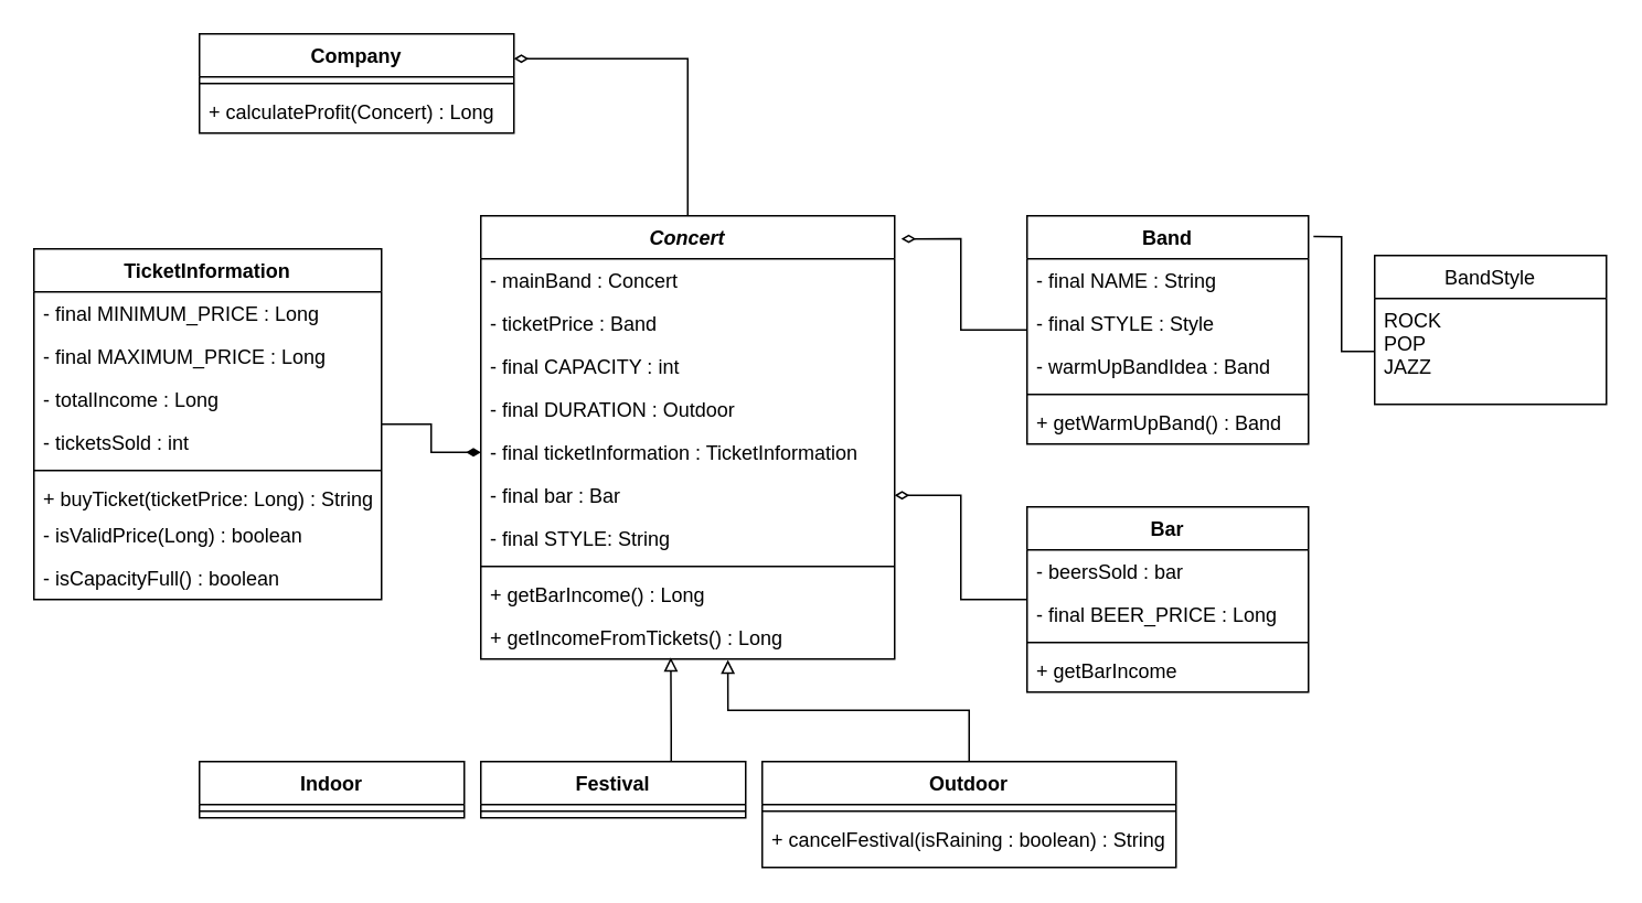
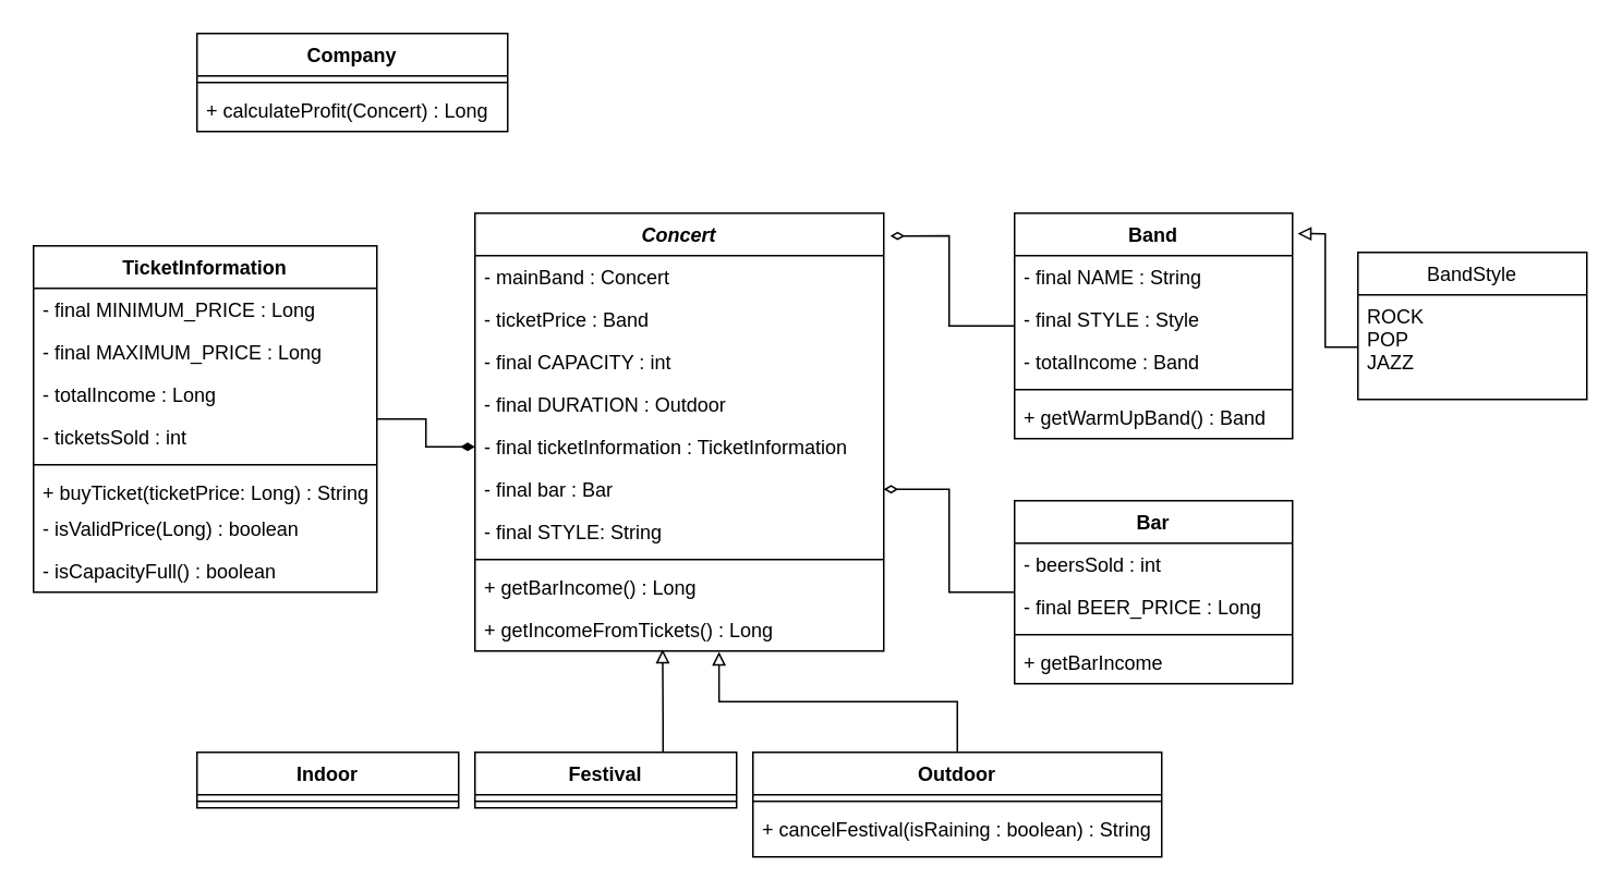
  <mxCell id="0" />
  <mxCell id="1" parent="0" />
  <mxCell id="2" value="Company" style="swimlane;fontStyle=1;align=center;verticalAlign=top;childLayout=stackLayout;horizontal=1;startSize=26;horizontalStack=0;resizeParent=1;resizeParentMax=0;resizeLast=0;collapsible=1;marginBottom=0;" vertex="1" parent="1"><mxGeometry x="120" y="20" width="190" height="60" as="geometry" /></mxCell>
  <mxCell id="3" value="" style="line;strokeWidth=1;fillColor=none;align=left;verticalAlign=middle;spacingTop=-1;spacingLeft=3;spacingRight=3;rotatable=0;labelPosition=right;points=[];portConstraint=eastwest;" vertex="1" parent="2"><mxGeometry y="26" width="190" height="8" as="geometry" /></mxCell>
  <mxCell id="4" value="+ calculateProfit(Concert) : Long" style="text;strokeColor=none;fillColor=none;align=left;verticalAlign=top;spacingLeft=4;spacingRight=4;overflow=hidden;rotatable=0;points=[[0,0.5],[1,0.5]];portConstraint=eastwest;" vertex="1" parent="2"><mxGeometry y="34" width="190" height="26" as="geometry" /></mxCell>
- <mxCell id="5" style="edgeStyle=orthogonalEdgeStyle;rounded=0;orthogonalLoop=1;jettySize=auto;html=1;entryX=1;entryY=0.25;entryDx=0;entryDy=0;endArrow=diamondThin;endFill=0;" edge="1" parent="1" source="6" target="2"><mxGeometry relative="1" as="geometry" /></mxCell>
  <mxCell id="6" value="Concert" style="swimlane;fontStyle=3;align=center;verticalAlign=top;childLayout=stackLayout;horizontal=1;startSize=26;horizontalStack=0;resizeParent=1;resizeParentMax=0;resizeLast=0;collapsible=1;marginBottom=0;" vertex="1" parent="1"><mxGeometry x="290" y="130" width="250" height="268" as="geometry" /></mxCell>
  <mxCell id="7" value="- mainBand : Concert" style="text;strokeColor=none;fillColor=none;align=left;verticalAlign=top;spacingLeft=4;spacingRight=4;overflow=hidden;rotatable=0;points=[[0,0.5],[1,0.5]];portConstraint=eastwest;" vertex="1" parent="6"><mxGeometry y="26" width="250" height="26" as="geometry" /></mxCell>
  <mxCell id="8" value="- ticketPrice : Band" style="text;strokeColor=none;fillColor=none;align=left;verticalAlign=top;spacingLeft=4;spacingRight=4;overflow=hidden;rotatable=0;points=[[0,0.5],[1,0.5]];portConstraint=eastwest;" vertex="1" parent="6"><mxGeometry y="52" width="250" height="26" as="geometry" /></mxCell>
  <mxCell id="9" value="- final CAPACITY : int" style="text;strokeColor=none;fillColor=none;align=left;verticalAlign=top;spacingLeft=4;spacingRight=4;overflow=hidden;rotatable=0;points=[[0,0.5],[1,0.5]];portConstraint=eastwest;" vertex="1" parent="6"><mxGeometry y="78" width="250" height="26" as="geometry" /></mxCell>
  <mxCell id="10" value="- final DURATION : Outdoor" style="text;strokeColor=none;fillColor=none;align=left;verticalAlign=top;spacingLeft=4;spacingRight=4;overflow=hidden;rotatable=0;points=[[0,0.5],[1,0.5]];portConstraint=eastwest;" vertex="1" parent="6"><mxGeometry y="104" width="250" height="26" as="geometry" /></mxCell>
  <mxCell id="11" value="- final ticketInformation : TicketInformation" style="text;strokeColor=none;fillColor=none;align=left;verticalAlign=top;spacingLeft=4;spacingRight=4;overflow=hidden;rotatable=0;points=[[0,0.5],[1,0.5]];portConstraint=eastwest;" vertex="1" parent="6"><mxGeometry y="130" width="250" height="26" as="geometry" /></mxCell>
  <mxCell id="12" value="- final bar : Bar" style="text;strokeColor=none;fillColor=none;align=left;verticalAlign=top;spacingLeft=4;spacingRight=4;overflow=hidden;rotatable=0;points=[[0,0.5],[1,0.5]];portConstraint=eastwest;" vertex="1" parent="6"><mxGeometry y="156" width="250" height="26" as="geometry" /></mxCell>
  <mxCell id="13" value="- final STYLE: String" style="text;strokeColor=none;fillColor=none;align=left;verticalAlign=top;spacingLeft=4;spacingRight=4;overflow=hidden;rotatable=0;points=[[0,0.5],[1,0.5]];portConstraint=eastwest;" vertex="1" parent="6"><mxGeometry y="182" width="250" height="26" as="geometry" /></mxCell>
  <mxCell id="14" value="" style="line;strokeWidth=1;fillColor=none;align=left;verticalAlign=middle;spacingTop=-1;spacingLeft=3;spacingRight=3;rotatable=0;labelPosition=right;points=[];portConstraint=eastwest;" vertex="1" parent="6"><mxGeometry y="208" width="250" height="8" as="geometry" /></mxCell>
  <mxCell id="15" value="+ getBarIncome() : Long" style="text;strokeColor=none;fillColor=none;align=left;verticalAlign=top;spacingLeft=4;spacingRight=4;overflow=hidden;rotatable=0;points=[[0,0.5],[1,0.5]];portConstraint=eastwest;" vertex="1" parent="6"><mxGeometry y="216" width="250" height="26" as="geometry" /></mxCell>
  <mxCell id="16" value="+ getIncomeFromTickets() : Long" style="text;strokeColor=none;fillColor=none;align=left;verticalAlign=top;spacingLeft=4;spacingRight=4;overflow=hidden;rotatable=0;points=[[0,0.5],[1,0.5]];portConstraint=eastwest;" vertex="1" parent="6"><mxGeometry y="242" width="250" height="26" as="geometry" /></mxCell>
  <mxCell id="17" value="Indoor" style="swimlane;fontStyle=1;align=center;verticalAlign=top;childLayout=stackLayout;horizontal=1;startSize=26;horizontalStack=0;resizeParent=1;resizeParentMax=0;resizeLast=0;collapsible=1;marginBottom=0;" vertex="1" parent="1"><mxGeometry x="120" y="460" width="160" height="34" as="geometry" /></mxCell>
  <mxCell id="18" value="" style="line;strokeWidth=1;fillColor=none;align=left;verticalAlign=middle;spacingTop=-1;spacingLeft=3;spacingRight=3;rotatable=0;labelPosition=right;points=[];portConstraint=eastwest;" vertex="1" parent="17"><mxGeometry y="26" width="160" height="8" as="geometry" /></mxCell>
  <mxCell id="19" style="edgeStyle=orthogonalEdgeStyle;rounded=0;orthogonalLoop=1;jettySize=auto;html=1;entryX=0.459;entryY=0.964;entryDx=0;entryDy=0;entryPerimeter=0;endArrow=block;endFill=0;" edge="1" parent="1" source="20" target="16"><mxGeometry relative="1" as="geometry"><Array as="points"><mxPoint x="405" y="440" /><mxPoint x="405" y="440" /></Array></mxGeometry></mxCell>
  <mxCell id="20" value="Festival" style="swimlane;fontStyle=1;align=center;verticalAlign=top;childLayout=stackLayout;horizontal=1;startSize=26;horizontalStack=0;resizeParent=1;resizeParentMax=0;resizeLast=0;collapsible=1;marginBottom=0;" vertex="1" parent="1"><mxGeometry x="290" y="460" width="160" height="34" as="geometry" /></mxCell>
  <mxCell id="21" value="" style="line;strokeWidth=1;fillColor=none;align=left;verticalAlign=middle;spacingTop=-1;spacingLeft=3;spacingRight=3;rotatable=0;labelPosition=right;points=[];portConstraint=eastwest;" vertex="1" parent="20"><mxGeometry y="26" width="160" height="8" as="geometry" /></mxCell>
  <mxCell id="22" style="edgeStyle=orthogonalEdgeStyle;rounded=0;orthogonalLoop=1;jettySize=auto;html=1;entryX=0.597;entryY=1.017;entryDx=0;entryDy=0;entryPerimeter=0;endArrow=block;endFill=0;" edge="1" parent="1" source="23" target="16"><mxGeometry relative="1" as="geometry" /></mxCell>
  <mxCell id="23" value="Outdoor" style="swimlane;fontStyle=1;align=center;verticalAlign=top;childLayout=stackLayout;horizontal=1;startSize=26;horizontalStack=0;resizeParent=1;resizeParentMax=0;resizeLast=0;collapsible=1;marginBottom=0;" vertex="1" parent="1"><mxGeometry x="460" y="460" width="250" height="64" as="geometry" /></mxCell>
  <mxCell id="24" value="" style="line;strokeWidth=1;fillColor=none;align=left;verticalAlign=middle;spacingTop=-1;spacingLeft=3;spacingRight=3;rotatable=0;labelPosition=right;points=[];portConstraint=eastwest;" vertex="1" parent="23"><mxGeometry y="26" width="250" height="8" as="geometry" /></mxCell>
  <mxCell id="25" value="+ cancelFestival(isRaining : boolean) : String" style="text;strokeColor=none;fillColor=none;align=left;verticalAlign=top;spacingLeft=4;spacingRight=4;overflow=hidden;rotatable=0;points=[[0,0.5],[1,0.5]];portConstraint=eastwest;" vertex="1" parent="23"><mxGeometry y="34" width="250" height="30" as="geometry" /></mxCell>
  <mxCell id="26" style="edgeStyle=orthogonalEdgeStyle;rounded=0;orthogonalLoop=1;jettySize=auto;html=1;entryX=1.016;entryY=0.052;entryDx=0;entryDy=0;entryPerimeter=0;endArrow=diamondThin;endFill=0;" edge="1" parent="1" source="27" target="6"><mxGeometry relative="1" as="geometry" /></mxCell>
  <mxCell id="27" value="Band" style="swimlane;fontStyle=1;align=center;verticalAlign=top;childLayout=stackLayout;horizontal=1;startSize=26;horizontalStack=0;resizeParent=1;resizeParentMax=0;resizeLast=0;collapsible=1;marginBottom=0;" vertex="1" parent="1"><mxGeometry x="620" y="130" width="170" height="138" as="geometry" /></mxCell>
  <mxCell id="28" value="- final NAME : String" style="text;strokeColor=none;fillColor=none;align=left;verticalAlign=top;spacingLeft=4;spacingRight=4;overflow=hidden;rotatable=0;points=[[0,0.5],[1,0.5]];portConstraint=eastwest;" vertex="1" parent="27"><mxGeometry y="26" width="170" height="26" as="geometry" /></mxCell>
  <mxCell id="29" value="- final STYLE : Style" style="text;strokeColor=none;fillColor=none;align=left;verticalAlign=top;spacingLeft=4;spacingRight=4;overflow=hidden;rotatable=0;points=[[0,0.5],[1,0.5]];portConstraint=eastwest;" vertex="1" parent="27"><mxGeometry y="52" width="170" height="26" as="geometry" /></mxCell>
- <mxCell id="30" value="- warmUpBandIdea : Band" style="text;strokeColor=none;fillColor=none;align=left;verticalAlign=top;spacingLeft=4;spacingRight=4;overflow=hidden;rotatable=0;points=[[0,0.5],[1,0.5]];portConstraint=eastwest;" vertex="1" parent="27"><mxGeometry y="78" width="170" height="26" as="geometry" /></mxCell>
+ <mxCell id="30" value="- totalIncome : Band" style="text;strokeColor=none;fillColor=none;align=left;verticalAlign=top;spacingLeft=4;spacingRight=4;overflow=hidden;rotatable=0;points=[[0,0.5],[1,0.5]];portConstraint=eastwest;" vertex="1" parent="27"><mxGeometry y="78" width="170" height="26" as="geometry" /></mxCell>
  <mxCell id="31" value="" style="line;strokeWidth=1;fillColor=none;align=left;verticalAlign=middle;spacingTop=-1;spacingLeft=3;spacingRight=3;rotatable=0;labelPosition=right;points=[];portConstraint=eastwest;" vertex="1" parent="27"><mxGeometry y="104" width="170" height="8" as="geometry" /></mxCell>
  <mxCell id="32" value="+ getWarmUpBand() : Band" style="text;strokeColor=none;fillColor=none;align=left;verticalAlign=top;spacingLeft=4;spacingRight=4;overflow=hidden;rotatable=0;points=[[0,0.5],[1,0.5]];portConstraint=eastwest;" vertex="1" parent="27"><mxGeometry y="112" width="170" height="26" as="geometry" /></mxCell>
  <mxCell id="33" value="BandStyle" style="swimlane;fontStyle=0;childLayout=stackLayout;horizontal=1;startSize=26;fillColor=none;horizontalStack=0;resizeParent=1;resizeParentMax=0;resizeLast=0;collapsible=1;marginBottom=0;" vertex="1" parent="1"><mxGeometry x="830" y="154" width="140" height="90" as="geometry" /></mxCell>
  <mxCell id="34" value="ROCK&#10;POP&#10;JAZZ" style="text;strokeColor=none;fillColor=none;align=left;verticalAlign=top;spacingLeft=4;spacingRight=4;overflow=hidden;rotatable=0;points=[[0,0.5],[1,0.5]];portConstraint=eastwest;" vertex="1" parent="33"><mxGeometry y="26" width="140" height="64" as="geometry" /></mxCell>
  <mxCell id="35" style="edgeStyle=orthogonalEdgeStyle;rounded=0;orthogonalLoop=1;jettySize=auto;html=1;entryX=1;entryY=0.5;entryDx=0;entryDy=0;endArrow=diamondThin;endFill=0;" edge="1" parent="1" source="36" target="12"><mxGeometry relative="1" as="geometry" /></mxCell>
  <mxCell id="36" value="Bar" style="swimlane;fontStyle=1;align=center;verticalAlign=top;childLayout=stackLayout;horizontal=1;startSize=26;horizontalStack=0;resizeParent=1;resizeParentMax=0;resizeLast=0;collapsible=1;marginBottom=0;" vertex="1" parent="1"><mxGeometry x="620" y="306" width="170" height="112" as="geometry" /></mxCell>
- <mxCell id="37" value="- beersSold : bar" style="text;strokeColor=none;fillColor=none;align=left;verticalAlign=top;spacingLeft=4;spacingRight=4;overflow=hidden;rotatable=0;points=[[0,0.5],[1,0.5]];portConstraint=eastwest;" vertex="1" parent="36"><mxGeometry y="26" width="170" height="26" as="geometry" /></mxCell>
+ <mxCell id="37" value="- beersSold : int" style="text;strokeColor=none;fillColor=none;align=left;verticalAlign=top;spacingLeft=4;spacingRight=4;overflow=hidden;rotatable=0;points=[[0,0.5],[1,0.5]];portConstraint=eastwest;" vertex="1" parent="36"><mxGeometry y="26" width="170" height="26" as="geometry" /></mxCell>
  <mxCell id="38" value="- final BEER_PRICE : Long" style="text;strokeColor=none;fillColor=none;align=left;verticalAlign=top;spacingLeft=4;spacingRight=4;overflow=hidden;rotatable=0;points=[[0,0.5],[1,0.5]];portConstraint=eastwest;" vertex="1" parent="36"><mxGeometry y="52" width="170" height="26" as="geometry" /></mxCell>
  <mxCell id="39" value="" style="line;strokeWidth=1;fillColor=none;align=left;verticalAlign=middle;spacingTop=-1;spacingLeft=3;spacingRight=3;rotatable=0;labelPosition=right;points=[];portConstraint=eastwest;" vertex="1" parent="36"><mxGeometry y="78" width="170" height="8" as="geometry" /></mxCell>
  <mxCell id="40" value="+ getBarIncome" style="text;strokeColor=none;fillColor=none;align=left;verticalAlign=top;spacingLeft=4;spacingRight=4;overflow=hidden;rotatable=0;points=[[0,0.5],[1,0.5]];portConstraint=eastwest;" vertex="1" parent="36"><mxGeometry y="86" width="170" height="26" as="geometry" /></mxCell>
  <mxCell id="41" style="edgeStyle=orthogonalEdgeStyle;rounded=0;orthogonalLoop=1;jettySize=auto;html=1;entryX=0;entryY=0.5;entryDx=0;entryDy=0;endArrow=diamondThin;endFill=1;" edge="1" parent="1" source="42" target="11"><mxGeometry relative="1" as="geometry" /></mxCell>
  <mxCell id="42" value="TicketInformation" style="swimlane;fontStyle=1;align=center;verticalAlign=top;childLayout=stackLayout;horizontal=1;startSize=26;horizontalStack=0;resizeParent=1;resizeParentMax=0;resizeLast=0;collapsible=1;marginBottom=0;" vertex="1" parent="1"><mxGeometry x="20" y="150" width="210" height="212" as="geometry" /></mxCell>
  <mxCell id="43" value="- final MINIMUM_PRICE : Long" style="text;strokeColor=none;fillColor=none;align=left;verticalAlign=top;spacingLeft=4;spacingRight=4;overflow=hidden;rotatable=0;points=[[0,0.5],[1,0.5]];portConstraint=eastwest;" vertex="1" parent="42"><mxGeometry y="26" width="210" height="26" as="geometry" /></mxCell>
  <mxCell id="44" value="- final MAXIMUM_PRICE : Long" style="text;strokeColor=none;fillColor=none;align=left;verticalAlign=top;spacingLeft=4;spacingRight=4;overflow=hidden;rotatable=0;points=[[0,0.5],[1,0.5]];portConstraint=eastwest;" vertex="1" parent="42"><mxGeometry y="52" width="210" height="26" as="geometry" /></mxCell>
  <mxCell id="45" value="- totalIncome : Long" style="text;strokeColor=none;fillColor=none;align=left;verticalAlign=top;spacingLeft=4;spacingRight=4;overflow=hidden;rotatable=0;points=[[0,0.5],[1,0.5]];portConstraint=eastwest;" vertex="1" parent="42"><mxGeometry y="78" width="210" height="26" as="geometry" /></mxCell>
  <mxCell id="46" value="- ticketsSold : int" style="text;strokeColor=none;fillColor=none;align=left;verticalAlign=top;spacingLeft=4;spacingRight=4;overflow=hidden;rotatable=0;points=[[0,0.5],[1,0.5]];portConstraint=eastwest;" vertex="1" parent="42"><mxGeometry y="104" width="210" height="26" as="geometry" /></mxCell>
  <mxCell id="47" value="" style="line;strokeWidth=1;fillColor=none;align=left;verticalAlign=middle;spacingTop=-1;spacingLeft=3;spacingRight=3;rotatable=0;labelPosition=right;points=[];portConstraint=eastwest;" vertex="1" parent="42"><mxGeometry y="130" width="210" height="8" as="geometry" /></mxCell>
  <mxCell id="48" value="+ buyTicket(ticketPrice: Long) : String" style="text;strokeColor=none;fillColor=none;align=left;verticalAlign=top;spacingLeft=4;spacingRight=4;overflow=hidden;rotatable=0;points=[[0,0.5],[1,0.5]];portConstraint=eastwest;" vertex="1" parent="42"><mxGeometry y="138" width="210" height="22" as="geometry" /></mxCell>
  <mxCell id="49" value="- isValidPrice(Long) : boolean" style="text;strokeColor=none;fillColor=none;align=left;verticalAlign=top;spacingLeft=4;spacingRight=4;overflow=hidden;rotatable=0;points=[[0,0.5],[1,0.5]];portConstraint=eastwest;" vertex="1" parent="42"><mxGeometry y="160" width="210" height="26" as="geometry" /></mxCell>
  <mxCell id="50" value="- isCapacityFull() : boolean" style="text;strokeColor=none;fillColor=none;align=left;verticalAlign=top;spacingLeft=4;spacingRight=4;overflow=hidden;rotatable=0;points=[[0,0.5],[1,0.5]];portConstraint=eastwest;" vertex="1" parent="42"><mxGeometry y="186" width="210" height="26" as="geometry" /></mxCell>
- <mxCell id="51" style="edgeStyle=orthogonalEdgeStyle;rounded=0;orthogonalLoop=1;jettySize=auto;html=1;entryX=1.018;entryY=0.091;entryDx=0;entryDy=0;entryPerimeter=0;endArrow=none;endFill=0;" edge="1" parent="1" source="34" target="27"><mxGeometry relative="1" as="geometry" /></mxCell>
+ <mxCell id="51" style="edgeStyle=orthogonalEdgeStyle;rounded=0;orthogonalLoop=1;jettySize=auto;html=1;entryX=1.018;entryY=0.091;entryDx=0;entryDy=0;entryPerimeter=0;endArrow=block;endFill=0;" edge="1" parent="1" source="34" target="27"><mxGeometry relative="1" as="geometry" /></mxCell>
